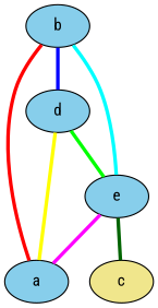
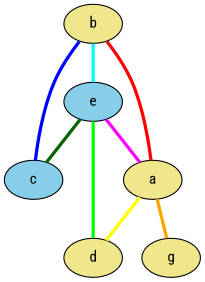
  graph {
    fontname="Roboto Condensed"
    node [fillcolor=skyblue fontname="Roboto Condensed" style=filled]
    edge [fontname="Roboto Condensed" penwidth=3.0]
-   b
-   a
-   d
-   c [fillcolor=khaki]
+   b [fillcolor=khaki]
+   a [fillcolor=khaki]
+   d [fillcolor=khaki]
+   g [fillcolor=khaki]
+   c
    e
-   b -- d [color=blue]
+   b -- c [color=blue]
    b -- e [color=cyan]
    a -- b [color=red]
    a -- d [color=yellow]
+   a -- g [color=orange]
    d -- e [color=green]
    e -- a [color=magenta]
    e -- c [color=darkgreen]
  }
